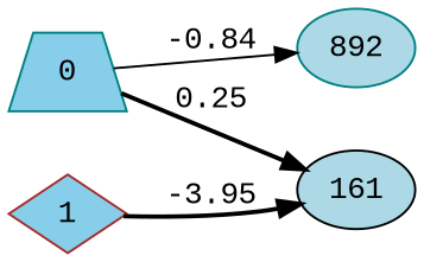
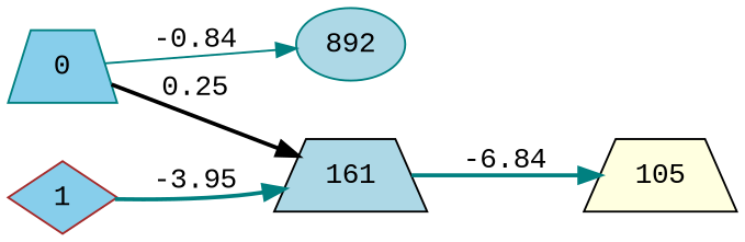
  digraph {
    fontname="Liberation Mono"
    rankdir=LR
    node [color=teal fillcolor=skyblue fontname="Liberation Mono" shape=trapezium style=filled]
    edge [color=black fontname="Liberation Mono" style=bold]
    n1 [label=0]
-   n2 [color=black fillcolor=lightblue label=161 shape=ellipse]
+   n2 [color=black fillcolor=lightblue label=161]
    n3 [fillcolor=lightblue label=892 shape=ellipse]
+   n4 [color=black fillcolor=lightyellow label=105]
    n5 [color=brown label=1 shape=diamond]
    n1 -> n2 [label=0.25]
-   n1 -> n3 [label=-0.84 style=solid]
-   n5 -> n2 [label=-3.95]
+   n1 -> n3 [color=teal label=-0.84 style=solid]
+   n2 -> n4 [color=teal label=-6.84]
+   n5 -> n2 [color=teal label=-3.95]
  }
